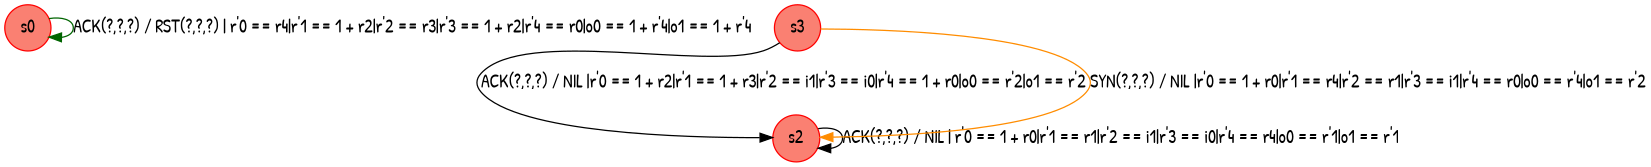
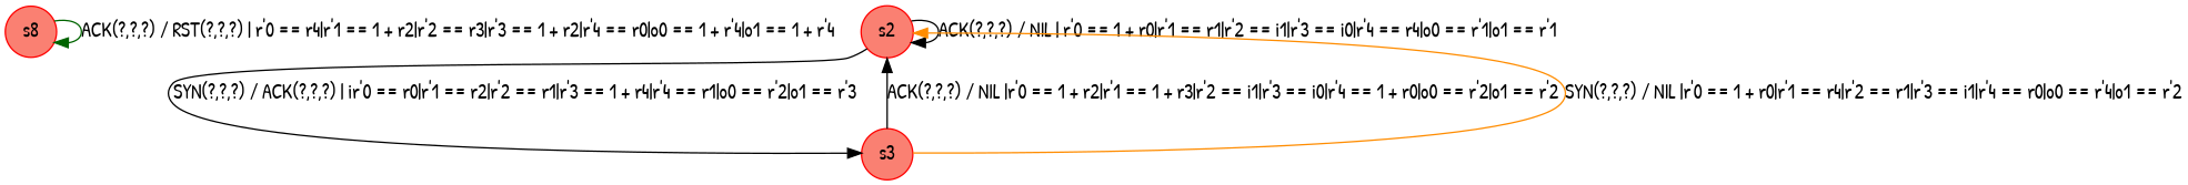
  digraph {
    fontname="Patrick Hand"
    node [color=red fillcolor=salmon fontname="Patrick Hand" shape=circle style=filled]
    edge [color=black fontname="Patrick Hand"]
-   n1 [label=s0]
+   n1 [label=s8]
    n2 [label=s2]
    n3 [label=s3]
    n1 -> n1 [color=darkgreen label="ACK(?,?,?) / RST(?,?,?) | r'0 == r4|r'1 == 1 + r2|r'2 == r3|r'3 == 1 + r2|r'4 == r0|o0 == 1 + r'4|o1 == 1 + r'4"]
    n2 -> n2 [label="ACK(?,?,?) / NIL | r'0 == 1 + r0|r'1 == r1|r'2 == i1|r'3 == i0|r'4 == r4|o0 == r'1|o1 == r'1"]
+   n2 -> n3 [label="SYN(?,?,?) / ACK(?,?,?) | ir'0 == r0|r'1 == r2|r'2 == r1|r'3 == 1 + r4|r'4 == r1|o0 == r'2|o1 == r'3"]
    n3 -> n2 [label="ACK(?,?,?) / NIL |r'0 == 1 + r2|r'1 == 1 + r3|r'2 == i1|r'3 == i0|r'4 == 1 + r0|o0 == r'2|o1 == r'2"]
    n3 -> n2 [color=darkorange label="SYN(?,?,?) / NIL |r'0 == 1 + r0|r'1 == r4|r'2 == r1|r'3 == i1|r'4 == r0|o0 == r'4|o1 == r'2"]
  }
